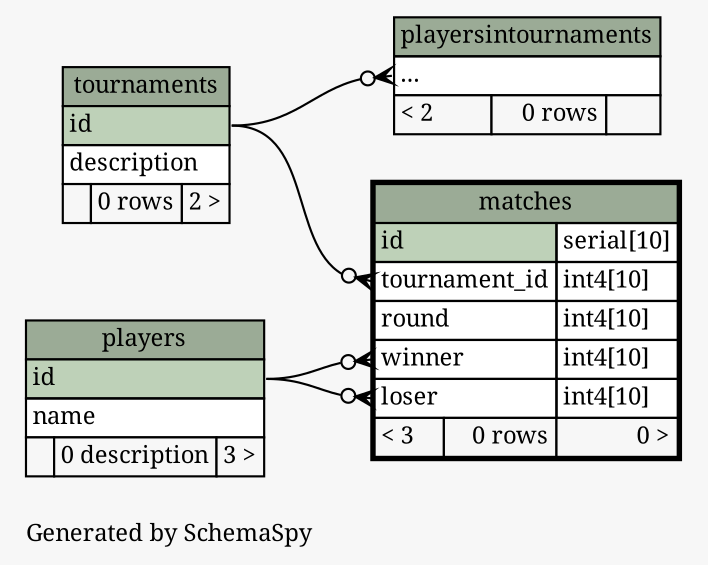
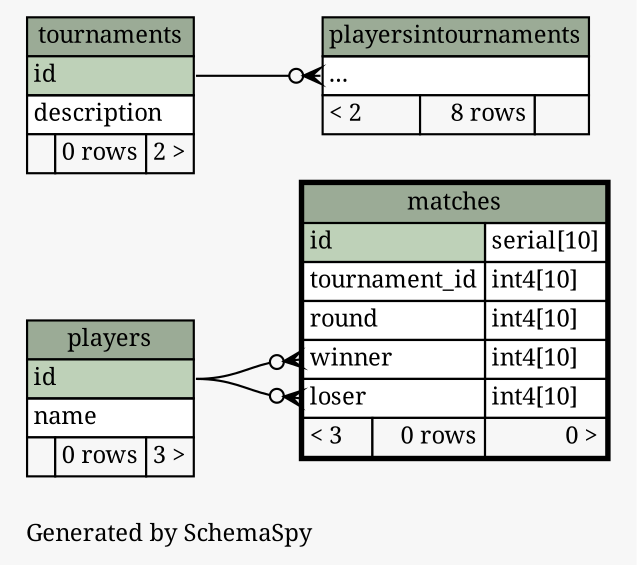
  digraph {
    bgcolor="#f7f7f7"
    fontname="Noto Serif"
    fontsize=11
    label="\nGenerated by SchemaSpy"
    labeljust=l
    nodesep=0.18
    rankdir=RL
    ranksep=0.46
    node [fontname="Noto Serif" fontsize=11 shape=plaintext]
    edge [arrowhead=none arrowsize=0.8 arrowtail=crowodot dir=back fontname="Noto Serif" headport="id:e"]
    n1 [label=<     <TABLE BORDER="2" CELLBORDER="1" CELLSPACING="0" BGCOLOR="#ffffff">       <TR><TD COLSPAN="3" BGCOLOR="#9bab96" ALIGN="CENTER">matches</TD></TR>       <TR><TD PORT="id" COLSPAN="2" BGCOLOR="#bed1b8" ALIGN="LEFT">id</TD><TD PORT="id.type" ALIGN="LEFT">serial[10]</TD></TR>       <TR><TD PORT="tournament_id" COLSPAN="2" ALIGN="LEFT">tournament_id</TD><TD PORT="tournament_id.type" ALIGN="LEFT">int4[10]</TD></TR>       <TR><TD PORT="round" COLSPAN="2" ALIGN="LEFT">round</TD><TD PORT="round.type" ALIGN="LEFT">int4[10]</TD></TR>       <TR><TD PORT="winner" COLSPAN="2" ALIGN="LEFT">winner</TD><TD PORT="winner.type" ALIGN="LEFT">int4[10]</TD></TR>       <TR><TD PORT="loser" COLSPAN="2" ALIGN="LEFT">loser</TD><TD PORT="loser.type" ALIGN="LEFT">int4[10]</TD></TR>       <TR><TD ALIGN="LEFT" BGCOLOR="#f7f7f7">&lt; 3</TD><TD ALIGN="RIGHT" BGCOLOR="#f7f7f7">0 rows</TD><TD ALIGN="RIGHT" BGCOLOR="#f7f7f7">0 &gt;</TD></TR>     </TABLE>>]
-   n2 [label=<     <TABLE BORDER="0" CELLBORDER="1" CELLSPACING="0" BGCOLOR="#ffffff">       <TR><TD COLSPAN="3" BGCOLOR="#9bab96" ALIGN="CENTER">players</TD></TR>       <TR><TD PORT="id" COLSPAN="3" BGCOLOR="#bed1b8" ALIGN="LEFT">id</TD></TR>       <TR><TD PORT="name" COLSPAN="3" ALIGN="LEFT">name</TD></TR>       <TR><TD ALIGN="LEFT" BGCOLOR="#f7f7f7">  </TD><TD ALIGN="RIGHT" BGCOLOR="#f7f7f7">0 description</TD><TD ALIGN="RIGHT" BGCOLOR="#f7f7f7">3 &gt;</TD></TR>     </TABLE>>]
+   n2 [label=<     <TABLE BORDER="0" CELLBORDER="1" CELLSPACING="0" BGCOLOR="#ffffff">       <TR><TD COLSPAN="3" BGCOLOR="#9bab96" ALIGN="CENTER">players</TD></TR>       <TR><TD PORT="id" COLSPAN="3" BGCOLOR="#bed1b8" ALIGN="LEFT">id</TD></TR>       <TR><TD PORT="name" COLSPAN="3" ALIGN="LEFT">name</TD></TR>       <TR><TD ALIGN="LEFT" BGCOLOR="#f7f7f7">  </TD><TD ALIGN="RIGHT" BGCOLOR="#f7f7f7">0 rows</TD><TD ALIGN="RIGHT" BGCOLOR="#f7f7f7">3 &gt;</TD></TR>     </TABLE>>]
    n3 [label=<     <TABLE BORDER="0" CELLBORDER="1" CELLSPACING="0" BGCOLOR="#ffffff">       <TR><TD COLSPAN="3" BGCOLOR="#9bab96" ALIGN="CENTER">tournaments</TD></TR>       <TR><TD PORT="id" COLSPAN="3" BGCOLOR="#bed1b8" ALIGN="LEFT">id</TD></TR>       <TR><TD PORT="description" COLSPAN="3" ALIGN="LEFT">description</TD></TR>       <TR><TD ALIGN="LEFT" BGCOLOR="#f7f7f7">  </TD><TD ALIGN="RIGHT" BGCOLOR="#f7f7f7">0 rows</TD><TD ALIGN="RIGHT" BGCOLOR="#f7f7f7">2 &gt;</TD></TR>     </TABLE>>]
-   n4 [label=<     <TABLE BORDER="0" CELLBORDER="1" CELLSPACING="0" BGCOLOR="#ffffff">       <TR><TD COLSPAN="3" BGCOLOR="#9bab96" ALIGN="CENTER">playersintournaments</TD></TR>       <TR><TD PORT="elipses" COLSPAN="3" ALIGN="LEFT">...</TD></TR>       <TR><TD ALIGN="LEFT" BGCOLOR="#f7f7f7">&lt; 2</TD><TD ALIGN="RIGHT" BGCOLOR="#f7f7f7">0 rows</TD><TD ALIGN="RIGHT" BGCOLOR="#f7f7f7">  </TD></TR>     </TABLE>>]
+   n4 [label=<     <TABLE BORDER="0" CELLBORDER="1" CELLSPACING="0" BGCOLOR="#ffffff">       <TR><TD COLSPAN="3" BGCOLOR="#9bab96" ALIGN="CENTER">playersintournaments</TD></TR>       <TR><TD PORT="elipses" COLSPAN="3" ALIGN="LEFT">...</TD></TR>       <TR><TD ALIGN="LEFT" BGCOLOR="#f7f7f7">&lt; 2</TD><TD ALIGN="RIGHT" BGCOLOR="#f7f7f7">8 rows</TD><TD ALIGN="RIGHT" BGCOLOR="#f7f7f7">  </TD></TR>     </TABLE>>]
    n1 -> n2 [tailport="loser:w"]
    n1 -> n2 [tailport="winner:w"]
-   n1 -> n3 [tailport="tournament_id:w"]
    n4 -> n3 [tailport="elipses:w"]
  }
